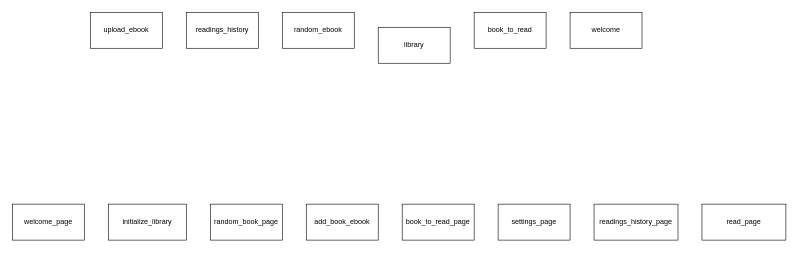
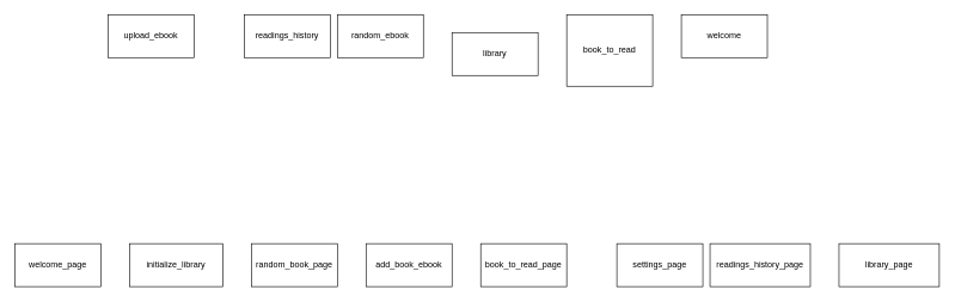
  <mxCell id="0" />
  <mxCell id="1" parent="0" />
  <mxCell id="2" value="upload_ebook" style="rounded=0;whiteSpace=wrap;html=1;" vertex="1" parent="1"><mxGeometry x="150" y="20" width="120" height="60" as="geometry" /></mxCell>
- <mxCell id="3" value="readings_history" style="rounded=0;whiteSpace=wrap;html=1;" vertex="1" parent="1"><mxGeometry x="310" y="20" width="120" height="60" as="geometry" /></mxCell>
+ <mxCell id="3" value="readings_history" style="rounded=0;whiteSpace=wrap;html=1;" vertex="1" parent="1"><mxGeometry x="340" y="20" width="120" height="60" as="geometry" /></mxCell>
  <mxCell id="4" value="random_ebook" style="rounded=0;whiteSpace=wrap;html=1;" vertex="1" parent="1"><mxGeometry x="470" y="20" width="120" height="60" as="geometry" /></mxCell>
  <mxCell id="5" value="library" style="rounded=0;whiteSpace=wrap;html=1;" vertex="1" parent="1"><mxGeometry x="630" y="45" width="120" height="60" as="geometry" /></mxCell>
- <mxCell id="6" value="book_to_read" style="rounded=0;whiteSpace=wrap;html=1;" vertex="1" parent="1"><mxGeometry x="790" y="20" width="120" height="60" as="geometry" /></mxCell>
+ <mxCell id="6" value="book_to_read" style="rounded=0;whiteSpace=wrap;html=1;" vertex="1" parent="1"><mxGeometry x="790" y="20" width="120" height="100" as="geometry" /></mxCell>
  <mxCell id="7" value="welcome" style="rounded=0;whiteSpace=wrap;html=1;" vertex="1" parent="1"><mxGeometry x="950" y="20" width="120" height="60" as="geometry" /></mxCell>
  <mxCell id="8" value="initialize_library" style="rounded=0;whiteSpace=wrap;html=1;" vertex="1" parent="1"><mxGeometry x="180" y="340" width="130" height="60" as="geometry" /></mxCell>
  <mxCell id="9" value="welcome_page" style="rounded=0;whiteSpace=wrap;html=1;" vertex="1" parent="1"><mxGeometry x="20" y="340" width="120" height="60" as="geometry" /></mxCell>
  <mxCell id="10" value="random_book_page" style="rounded=0;whiteSpace=wrap;html=1;" vertex="1" parent="1"><mxGeometry x="350" y="340" width="120" height="60" as="geometry" /></mxCell>
  <mxCell id="11" value="add_book_ebook" style="rounded=0;whiteSpace=wrap;html=1;" vertex="1" parent="1"><mxGeometry x="510" y="340" width="120" height="60" as="geometry" /></mxCell>
  <mxCell id="12" value="book_to_read_page" style="rounded=0;whiteSpace=wrap;html=1;" vertex="1" parent="1"><mxGeometry x="670" y="340" width="120" height="60" as="geometry" /></mxCell>
- <mxCell id="13" value="settings_page" style="rounded=0;whiteSpace=wrap;html=1;" vertex="1" parent="1"><mxGeometry x="830" y="340" width="120" height="60" as="geometry" /></mxCell>
+ <mxCell id="13" value="settings_page" style="rounded=0;whiteSpace=wrap;html=1;" vertex="1" parent="1"><mxGeometry x="860" y="340" width="120" height="60" as="geometry" /></mxCell>
  <mxCell id="14" value="readings_history_page" style="rounded=0;whiteSpace=wrap;html=1;" vertex="1" parent="1"><mxGeometry x="990" y="340" width="140" height="60" as="geometry" /></mxCell>
- <mxCell id="15" value="read_page" style="rounded=0;whiteSpace=wrap;html=1;" vertex="1" parent="1"><mxGeometry x="1170" y="340" width="140" height="60" as="geometry" /></mxCell>
+ <mxCell id="15" value="library_page" style="rounded=0;whiteSpace=wrap;html=1;" vertex="1" parent="1"><mxGeometry x="1170" y="340" width="140" height="60" as="geometry" /></mxCell>
